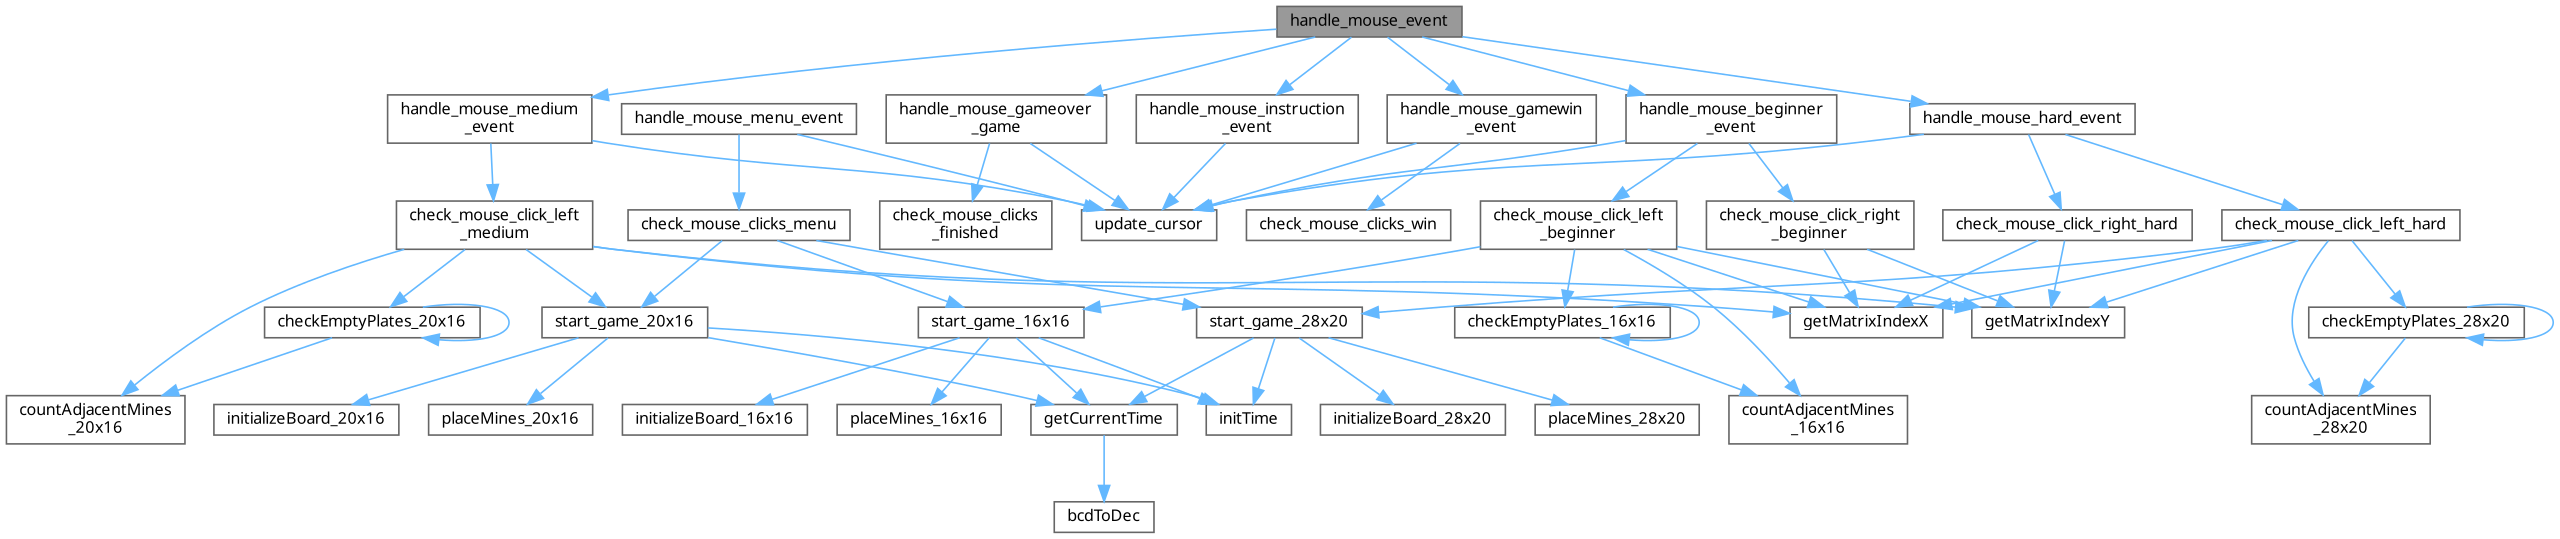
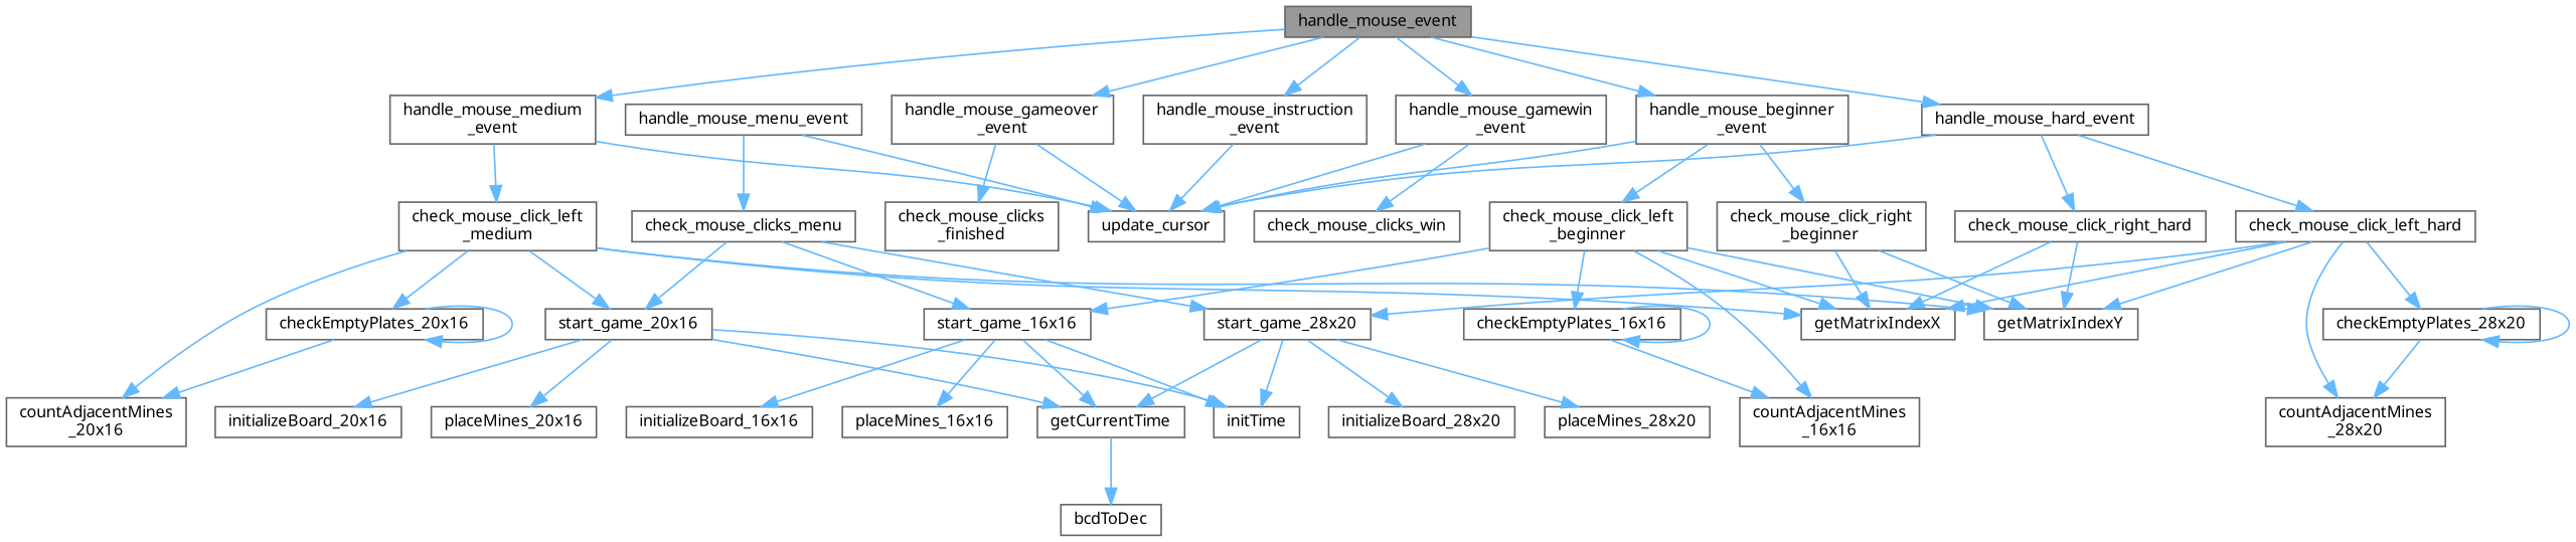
  digraph {
    fontname="Noto Sans"
    rankdir=TB
    node [color=grey40 fillcolor=white fontname="Noto Sans" fontsize=10 shape=box style=filled]
    edge [color=steelblue1 fontname="Noto Sans" fontsize=10 labelfontname=Helvetica labelfontsize=10 style=solid]
    n1 [color=gray40 fillcolor=grey60 fontcolor=black height=0.2 label=handle_mouse_event width=0.4]
    n2 [height=0.2 label="handle_mouse_beginner\l_event" width=0.4]
-   n3 [height=0.2 label="handle_mouse_gameover\l_game" width=0.4]
+   n3 [height=0.2 label="handle_mouse_gameover\l_event" width=0.4]
    n4 [height=0.2 label="handle_mouse_gamewin\l_event" width=0.4]
    n5 [height=0.2 label=handle_mouse_hard_event width=0.4]
    n6 [height=0.2 label="handle_mouse_instruction\l_event" width=0.4]
    n7 [height=0.2 label="handle_mouse_medium\l_event" width=0.4]
    n8 [height=0.2 label="check_mouse_click_left\l_beginner" width=0.4]
    n9 [height=0.2 label="check_mouse_click_right\l_beginner" width=0.4]
    n10 [height=0.2 label=update_cursor width=0.4]
    n11 [height=0.2 label="check_mouse_clicks\l_finished" width=0.4]
    n12 [height=0.2 label=check_mouse_clicks_win width=0.4]
    n13 [height=0.2 label=check_mouse_click_left_hard width=0.4]
    n14 [height=0.2 label=check_mouse_click_right_hard width=0.4]
    n15 [height=0.2 label="check_mouse_click_left\l_medium" width=0.4]
    n16 [height=0.2 label=handle_mouse_menu_event width=0.4]
    n17 [height=0.2 label=check_mouse_clicks_menu width=0.4]
    n18 [height=0.2 label=checkEmptyPlates_16x16 width=0.4]
    n19 [height=0.2 label="countAdjacentMines\l_16x16" width=0.4]
    n20 [height=0.2 label=getMatrixIndexX width=0.4]
    n21 [height=0.2 label=getMatrixIndexY width=0.4]
    n22 [height=0.2 label=start_game_16x16 width=0.4]
    n23 [height=0.2 label=getCurrentTime width=0.4]
    n24 [height=0.2 label=initializeBoard_16x16 width=0.4]
    n25 [height=0.2 label=initTime width=0.4]
    n26 [height=0.2 label=placeMines_16x16 width=0.4]
    n27 [height=0.2 label=bcdToDec width=0.4]
    n28 [height=0.2 label=checkEmptyPlates_28x20 width=0.4]
    n29 [height=0.2 label="countAdjacentMines\l_28x20" width=0.4]
    n30 [height=0.2 label=start_game_28x20 width=0.4]
    n31 [height=0.2 label=initializeBoard_28x20 width=0.4]
    n32 [height=0.2 label=placeMines_28x20 width=0.4]
    n33 [height=0.2 label=checkEmptyPlates_20x16 width=0.4]
    n34 [height=0.2 label="countAdjacentMines\l_20x16" width=0.4]
    n35 [height=0.2 label=start_game_20x16 width=0.4]
    n36 [height=0.2 label=initializeBoard_20x16 width=0.4]
    n37 [height=0.2 label=placeMines_20x16 width=0.4]
    n1 -> n2
    n1 -> n3
    n1 -> n4
    n1 -> n5
    n1 -> n6
    n1 -> n7
    n2 -> n8
    n2 -> n9
    n2 -> n10
    n3 -> n10
    n3 -> n11
    n4 -> n10
    n4 -> n12
    n5 -> n10
    n5 -> n13
    n5 -> n14
    n6 -> n10
    n7 -> n10
    n7 -> n15
    n8 -> n18
    n8 -> n19
    n8 -> n20
    n8 -> n21
    n8 -> n22
    n9 -> n20
    n9 -> n21
    n13 -> n20
    n13 -> n21
    n13 -> n28
    n13 -> n29
    n13 -> n30
    n14 -> n20
    n14 -> n21
    n15 -> n20
    n15 -> n21
    n15 -> n33
    n15 -> n34
    n15 -> n35
    n16 -> n10
    n16 -> n17
    n17 -> n22
    n17 -> n30
    n17 -> n35
    n18 -> n18
    n18 -> n19
    n22 -> n23
    n22 -> n24
    n22 -> n25
    n22 -> n26
    n23 -> n27
    n28 -> n28
    n28 -> n29
    n30 -> n23
    n30 -> n25
    n30 -> n31
    n30 -> n32
    n33 -> n33
    n33 -> n34
    n35 -> n23
    n35 -> n25
    n35 -> n36
    n35 -> n37
  }
